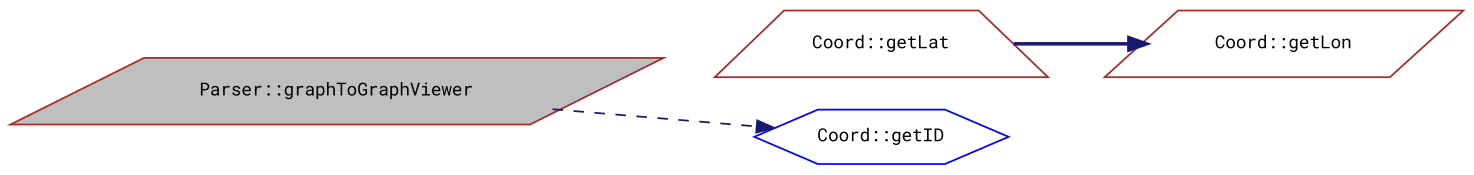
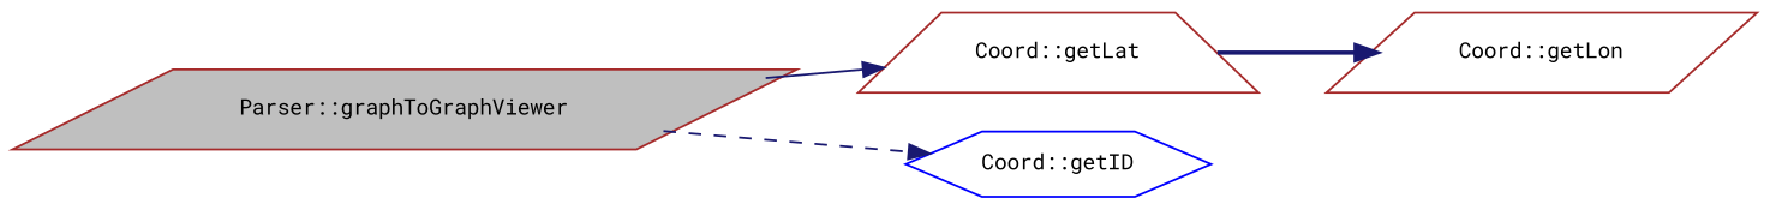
  digraph {
    fontname="Roboto Mono"
    rankdir=LR
    node [color=brown fillcolor=white fontname="Roboto Mono" fontsize=10 shape=parallelogram style=filled]
    edge [color=midnightblue fontname="Roboto Mono" fontsize=10 labelfontname=Helvetica labelfontsize=10]
    n1 [fillcolor=grey75 fontcolor=black height=0.2 label="Parser::graphToGraphViewer" width=0.4]
    n2 [height=0.2 label="Coord::getLat" shape=trapezium width=0.4]
    n3 [color=blue height=0.2 label="Coord::getID" shape=hexagon width=0.4]
    n4 [height=0.2 label="Coord::getLon" width=0.4]
+   n1 -> n2 [style=solid]
    n1 -> n3 [style=dashed]
    n2 -> n4 [style=bold]
  }
